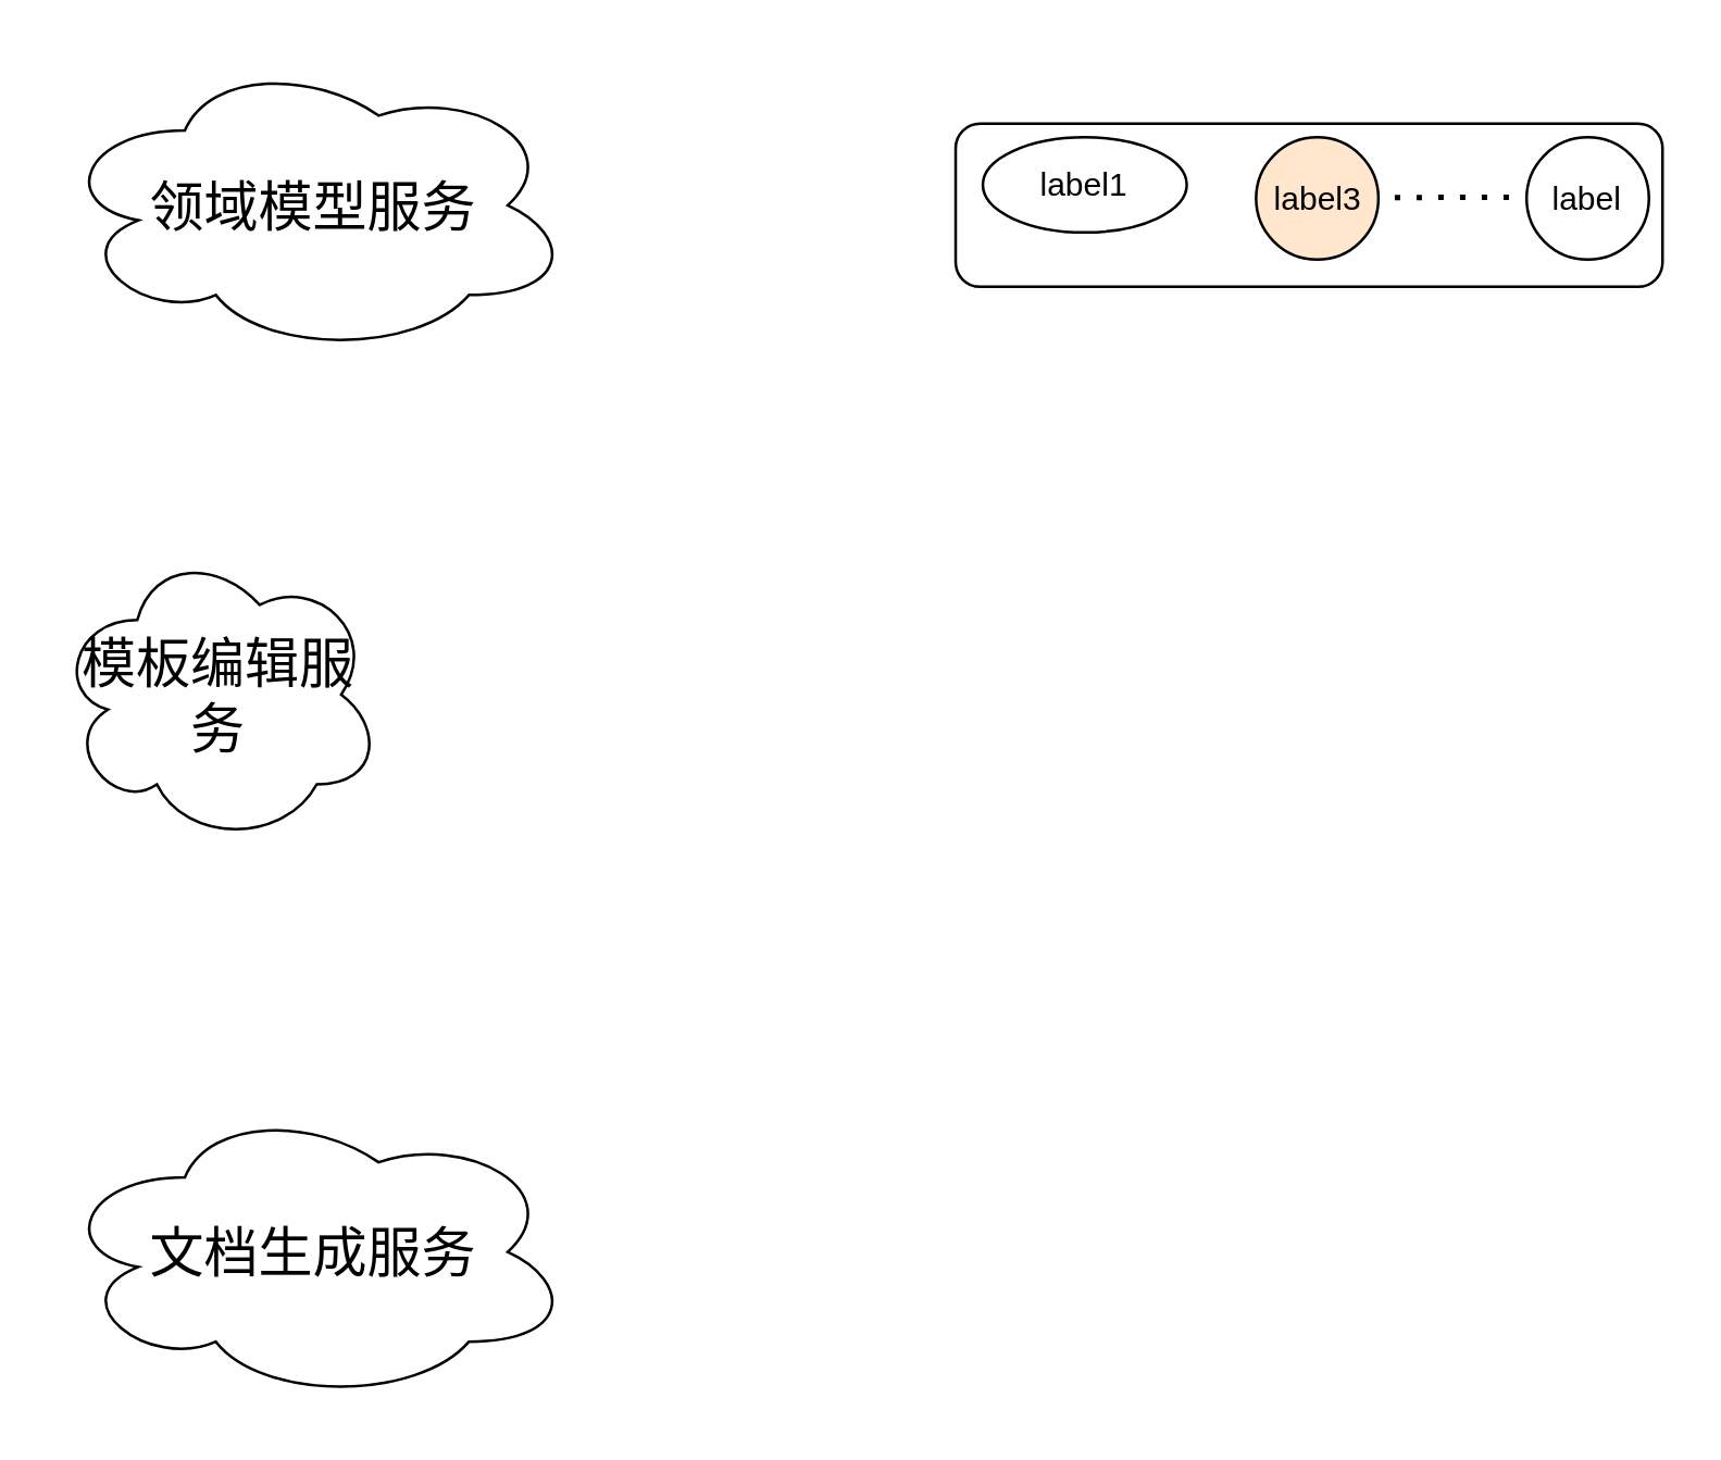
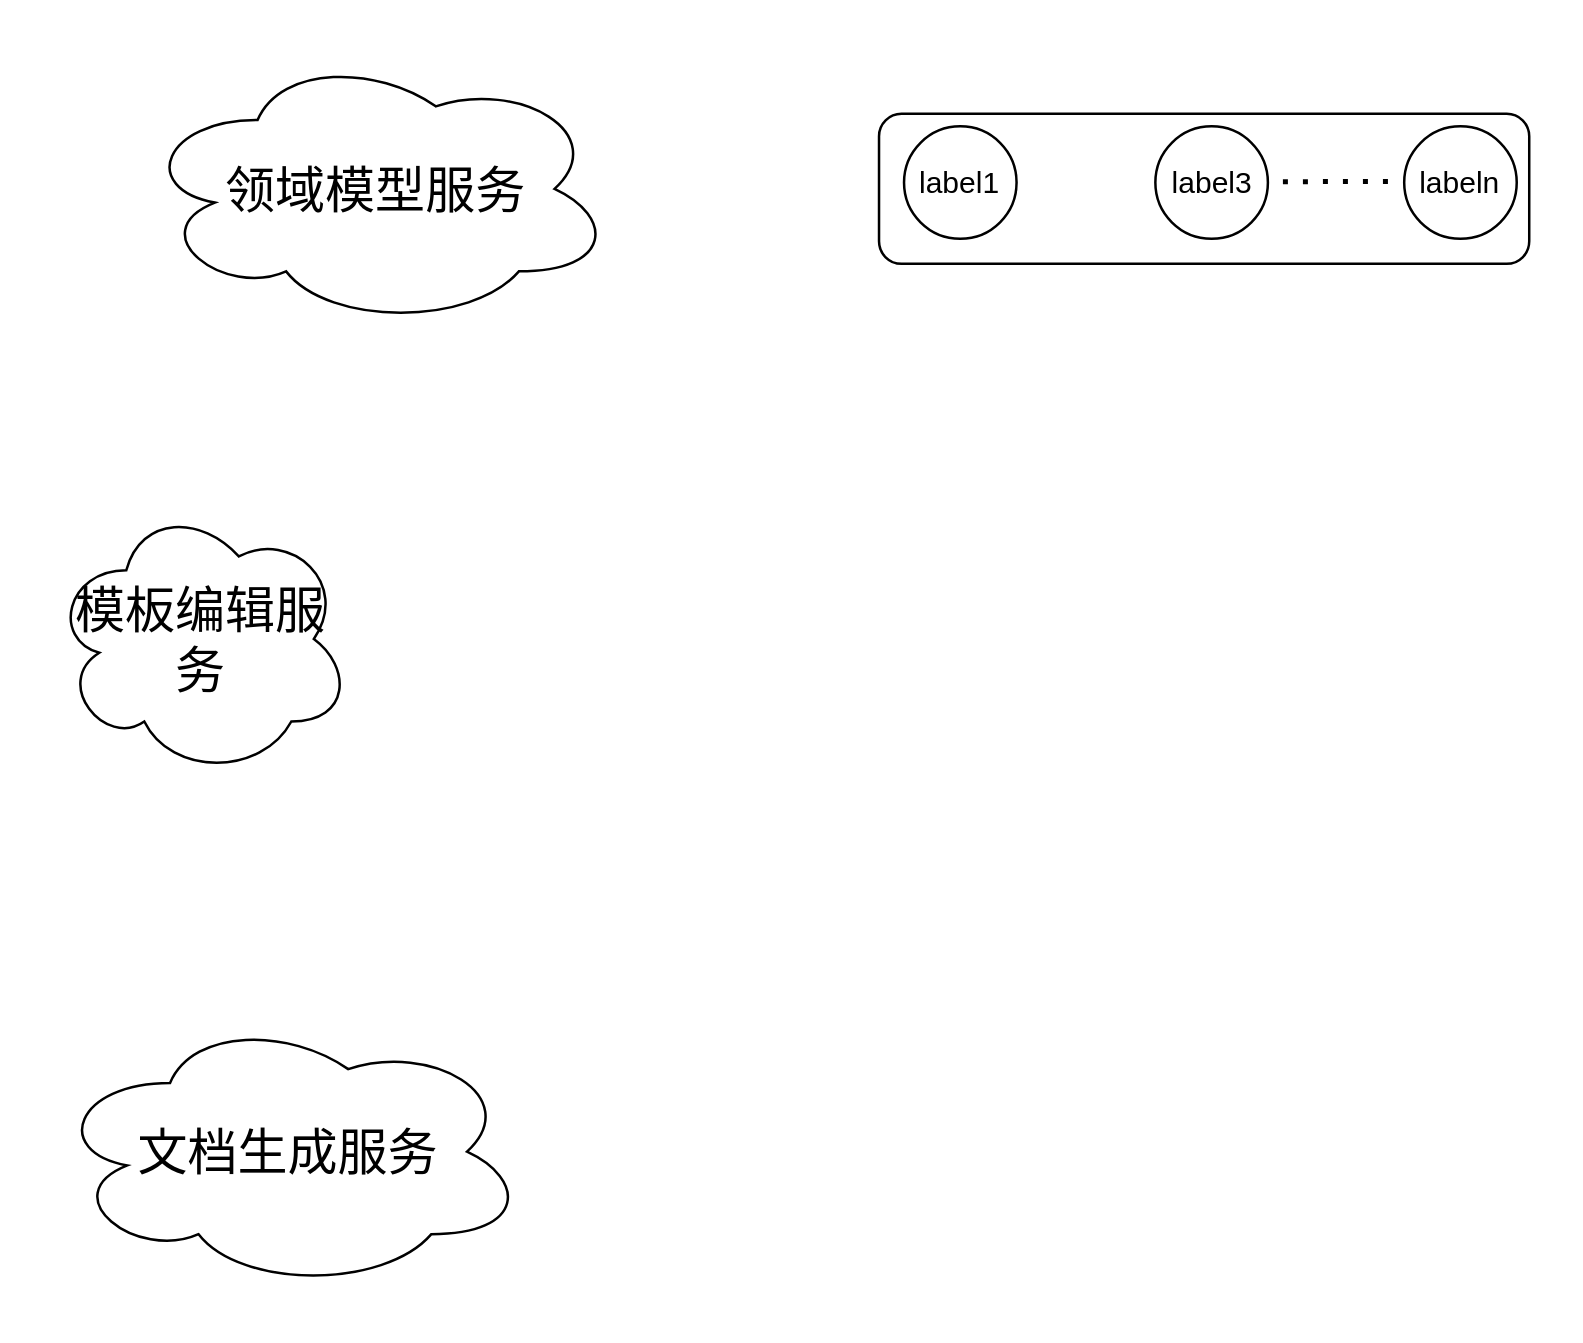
  <mxCell id="0" />
  <mxCell id="1" parent="0" />
- <mxCell id="2" value="&lt;font style=&quot;font-size: 20px;&quot;&gt;领域模型服务&lt;/font&gt;" style="ellipse;shape=cloud;whiteSpace=wrap;html=1;" vertex="1" parent="1"><mxGeometry x="20" y="20" width="190" height="110" as="geometry" /></mxCell>
+ <mxCell id="2" value="&lt;font style=&quot;font-size: 20px;&quot;&gt;领域模型服务&lt;/font&gt;" style="ellipse;shape=cloud;whiteSpace=wrap;html=1;" vertex="1" parent="1"><mxGeometry x="55" y="20" width="190" height="110" as="geometry" /></mxCell>
  <mxCell id="3" value="&lt;font style=&quot;font-size: 20px;&quot;&gt;模板编辑服务&lt;/font&gt;" style="ellipse;shape=cloud;whiteSpace=wrap;html=1;" vertex="1" parent="1"><mxGeometry x="20" y="200" width="120" height="110" as="geometry" /></mxCell>
  <mxCell id="4" value="&lt;font style=&quot;font-size: 20px;&quot;&gt;文档生成服务&lt;/font&gt;" style="ellipse;shape=cloud;whiteSpace=wrap;html=1;" vertex="1" parent="1"><mxGeometry x="20" y="405" width="190" height="110" as="geometry" /></mxCell>
  <mxCell id="5" value="" style="rounded=1;whiteSpace=wrap;html=1;" vertex="1" parent="1"><mxGeometry x="351" y="45" width="260" height="60" as="geometry" /></mxCell>
- <mxCell id="6" value="label1" style="ellipse;whiteSpace=wrap;html=1;aspect=fixed;" vertex="1" parent="1"><mxGeometry x="361" y="50" width="75" height="35" as="geometry" /></mxCell>
- <mxCell id="7" value="label3" style="ellipse;whiteSpace=wrap;html=1;aspect=fixed;fillColor=#ffe6cc;" vertex="1" parent="1"><mxGeometry x="461.5" y="50" width="45" height="45" as="geometry" /></mxCell>
- <mxCell id="8" value="label" style="ellipse;whiteSpace=wrap;html=1;aspect=fixed;" vertex="1" parent="1"><mxGeometry x="561" y="50" width="45" height="45" as="geometry" /></mxCell>
+ <mxCell id="6" value="label1" style="ellipse;whiteSpace=wrap;html=1;aspect=fixed;" vertex="1" parent="1"><mxGeometry x="361" y="50" width="45" height="45" as="geometry" /></mxCell>
+ <mxCell id="7" value="label3" style="ellipse;whiteSpace=wrap;html=1;aspect=fixed;" vertex="1" parent="1"><mxGeometry x="461.5" y="50" width="45" height="45" as="geometry" /></mxCell>
+ <mxCell id="8" value="labeln" style="ellipse;whiteSpace=wrap;html=1;aspect=fixed;" vertex="1" parent="1"><mxGeometry x="561" y="50" width="45" height="45" as="geometry" /></mxCell>
  <mxCell id="9" value="" style="endArrow=none;dashed=1;html=1;dashPattern=1 3;strokeWidth=2;rounded=0;" edge="1" parent="1"><mxGeometry width="50" height="50" relative="1" as="geometry"><mxPoint x="512.5" y="72.16" as="sourcePoint" /><mxPoint x="560" y="72" as="targetPoint" /></mxGeometry></mxCell>
